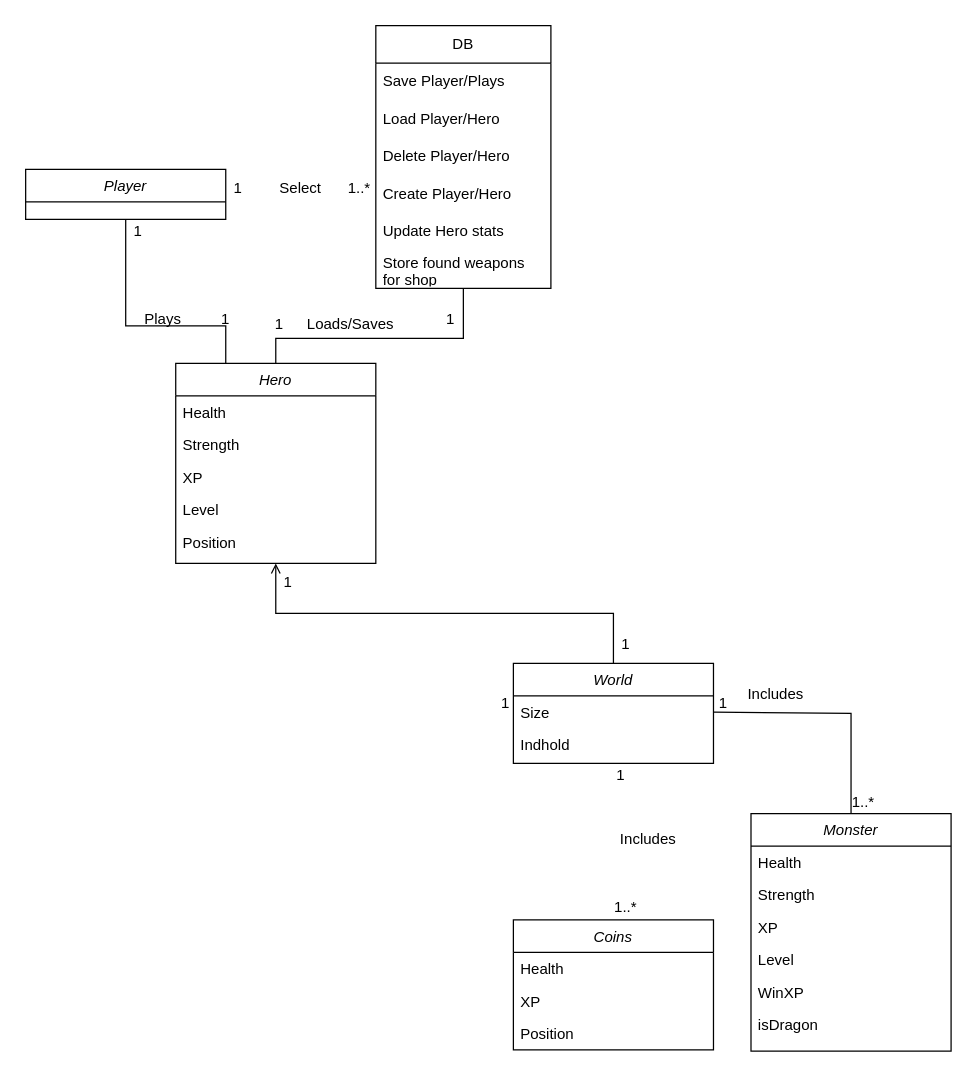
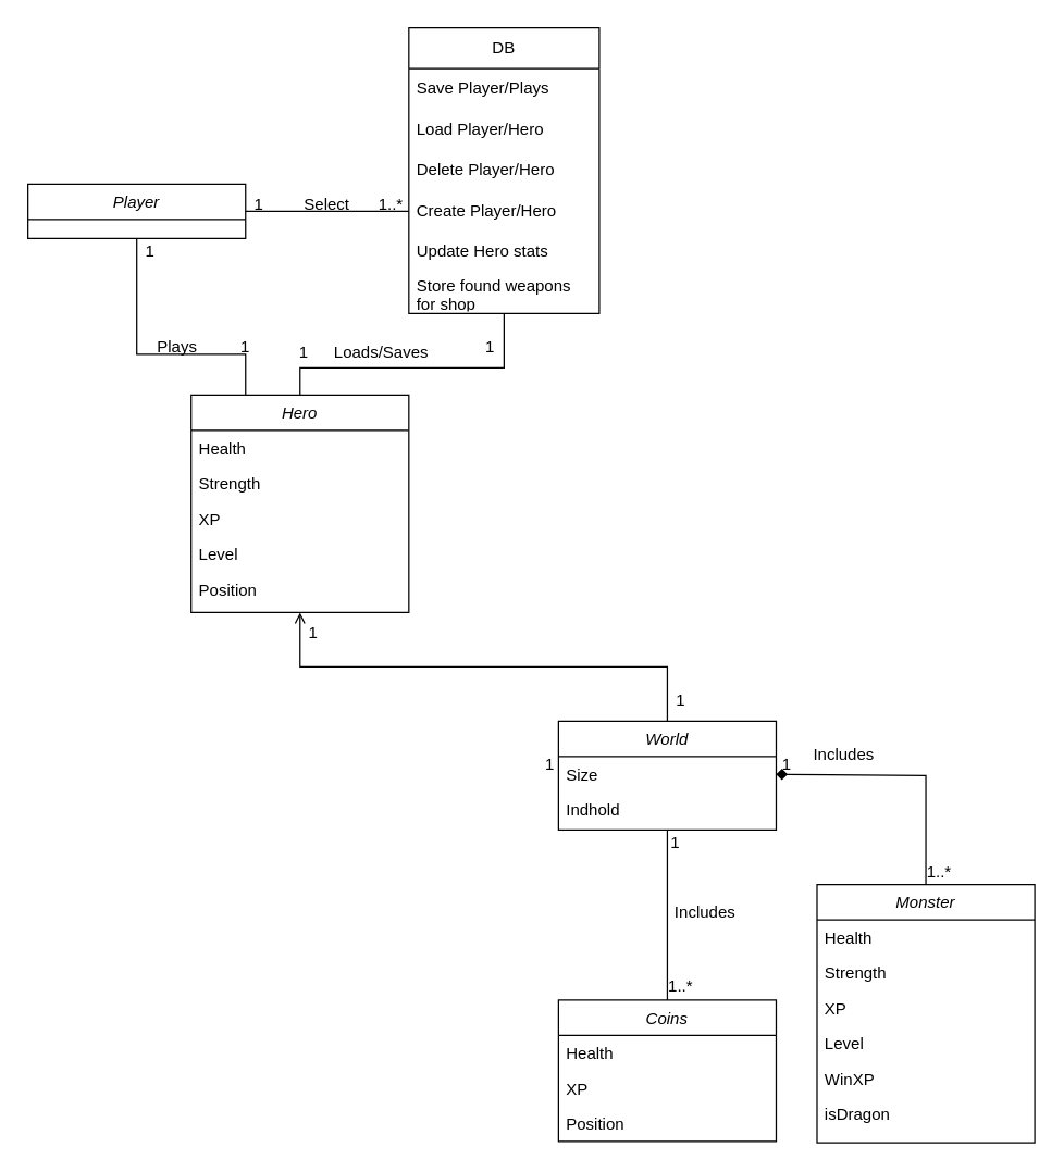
  <mxCell id="0" />
  <mxCell id="1" parent="0" />
  <mxCell id="2" value="Hero" style="swimlane;fontStyle=2;align=center;verticalAlign=top;childLayout=stackLayout;horizontal=1;startSize=26;horizontalStack=0;resizeParent=1;resizeLast=0;collapsible=1;marginBottom=0;rounded=0;shadow=0;strokeWidth=1;" parent="1" vertex="1"><mxGeometry x="140" y="290" width="160" height="160" as="geometry"><mxRectangle x="230" y="140" width="160" height="26" as="alternateBounds" /></mxGeometry></mxCell>
  <mxCell id="3" value="Health" style="text;align=left;verticalAlign=top;spacingLeft=4;spacingRight=4;overflow=hidden;rotatable=0;points=[[0,0.5],[1,0.5]];portConstraint=eastwest;" parent="2" vertex="1"><mxGeometry y="26" width="160" height="26" as="geometry" /></mxCell>
  <mxCell id="4" value="Strength" style="text;align=left;verticalAlign=top;spacingLeft=4;spacingRight=4;overflow=hidden;rotatable=0;points=[[0,0.5],[1,0.5]];portConstraint=eastwest;rounded=0;shadow=0;html=0;" parent="2" vertex="1"><mxGeometry y="52" width="160" height="26" as="geometry" /></mxCell>
  <mxCell id="5" value="XP" style="text;align=left;verticalAlign=top;spacingLeft=4;spacingRight=4;overflow=hidden;rotatable=0;points=[[0,0.5],[1,0.5]];portConstraint=eastwest;rounded=0;shadow=0;html=0;" parent="2" vertex="1"><mxGeometry y="78" width="160" height="26" as="geometry" /></mxCell>
  <mxCell id="6" value="Level" style="text;align=left;verticalAlign=top;spacingLeft=4;spacingRight=4;overflow=hidden;rotatable=0;points=[[0,0.5],[1,0.5]];portConstraint=eastwest;rounded=0;shadow=0;html=0;" parent="2" vertex="1"><mxGeometry y="104" width="160" height="26" as="geometry" /></mxCell>
  <mxCell id="7" value="Position" style="text;align=left;verticalAlign=top;spacingLeft=4;spacingRight=4;overflow=hidden;rotatable=0;points=[[0,0.5],[1,0.5]];portConstraint=eastwest;rounded=0;shadow=0;html=0;" parent="2" vertex="1"><mxGeometry y="130" width="160" height="26" as="geometry" /></mxCell>
  <mxCell id="8" value="Monster" style="swimlane;fontStyle=2;align=center;verticalAlign=top;childLayout=stackLayout;horizontal=1;startSize=26;horizontalStack=0;resizeParent=1;resizeLast=0;collapsible=1;marginBottom=0;rounded=0;shadow=0;strokeWidth=1;" parent="1" vertex="1"><mxGeometry x="600" y="650" width="160" height="190" as="geometry"><mxRectangle x="540" y="50" width="160" height="26" as="alternateBounds" /></mxGeometry></mxCell>
  <mxCell id="9" value="Health" style="text;align=left;verticalAlign=top;spacingLeft=4;spacingRight=4;overflow=hidden;rotatable=0;points=[[0,0.5],[1,0.5]];portConstraint=eastwest;" parent="8" vertex="1"><mxGeometry y="26" width="160" height="26" as="geometry" /></mxCell>
  <mxCell id="10" value="Strength" style="text;align=left;verticalAlign=top;spacingLeft=4;spacingRight=4;overflow=hidden;rotatable=0;points=[[0,0.5],[1,0.5]];portConstraint=eastwest;rounded=0;shadow=0;html=0;" parent="8" vertex="1"><mxGeometry y="52" width="160" height="26" as="geometry" /></mxCell>
  <mxCell id="11" value="XP" style="text;align=left;verticalAlign=top;spacingLeft=4;spacingRight=4;overflow=hidden;rotatable=0;points=[[0,0.5],[1,0.5]];portConstraint=eastwest;rounded=0;shadow=0;html=0;" parent="8" vertex="1"><mxGeometry y="78" width="160" height="26" as="geometry" /></mxCell>
  <mxCell id="12" value="Level" style="text;align=left;verticalAlign=top;spacingLeft=4;spacingRight=4;overflow=hidden;rotatable=0;points=[[0,0.5],[1,0.5]];portConstraint=eastwest;rounded=0;shadow=0;html=0;" parent="8" vertex="1"><mxGeometry y="104" width="160" height="26" as="geometry" /></mxCell>
  <mxCell id="13" value="WinXP" style="text;align=left;verticalAlign=top;spacingLeft=4;spacingRight=4;overflow=hidden;rotatable=0;points=[[0,0.5],[1,0.5]];portConstraint=eastwest;rounded=0;shadow=0;html=0;" parent="8" vertex="1"><mxGeometry y="130" width="160" height="26" as="geometry" /></mxCell>
  <mxCell id="14" value="isDragon" style="text;align=left;verticalAlign=top;spacingLeft=4;spacingRight=4;overflow=hidden;rotatable=0;points=[[0,0.5],[1,0.5]];portConstraint=eastwest;rounded=0;shadow=0;html=0;" parent="8" vertex="1"><mxGeometry y="156" width="160" height="26" as="geometry" /></mxCell>
  <mxCell id="15" value="World" style="swimlane;fontStyle=2;align=center;verticalAlign=top;childLayout=stackLayout;horizontal=1;startSize=26;horizontalStack=0;resizeParent=1;resizeLast=0;collapsible=1;marginBottom=0;rounded=0;shadow=0;strokeWidth=1;" parent="1" vertex="1"><mxGeometry x="410" y="530" width="160" height="80" as="geometry"><mxRectangle x="540" y="250" width="160" height="26" as="alternateBounds" /></mxGeometry></mxCell>
  <mxCell id="16" value="Size" style="text;align=left;verticalAlign=top;spacingLeft=4;spacingRight=4;overflow=hidden;rotatable=0;points=[[0,0.5],[1,0.5]];portConstraint=eastwest;" parent="15" vertex="1"><mxGeometry y="26" width="160" height="26" as="geometry" /></mxCell>
  <mxCell id="17" value="Indhold" style="text;align=left;verticalAlign=top;spacingLeft=4;spacingRight=4;overflow=hidden;rotatable=0;points=[[0,0.5],[1,0.5]];portConstraint=eastwest;" parent="15" vertex="1"><mxGeometry y="52" width="160" height="26" as="geometry" /></mxCell>
  <mxCell id="18" value="DB" style="swimlane;fontStyle=0;childLayout=stackLayout;horizontal=1;startSize=30;horizontalStack=0;resizeParent=1;resizeParentMax=0;resizeLast=0;collapsible=1;marginBottom=0;whiteSpace=wrap;html=1;" parent="1" vertex="1"><mxGeometry x="300" y="20" width="140" height="210" as="geometry"><mxRectangle x="300" y="40" width="60" height="30" as="alternateBounds" /></mxGeometry></mxCell>
  <mxCell id="19" value="Save Player/Plays" style="text;strokeColor=none;fillColor=none;align=left;verticalAlign=middle;spacingLeft=4;spacingRight=4;overflow=hidden;points=[[0,0.5],[1,0.5]];portConstraint=eastwest;rotatable=0;whiteSpace=wrap;html=1;" parent="18" vertex="1"><mxGeometry y="30" width="140" height="30" as="geometry" /></mxCell>
  <mxCell id="20" value="Load Player/Hero" style="text;strokeColor=none;fillColor=none;align=left;verticalAlign=middle;spacingLeft=4;spacingRight=4;overflow=hidden;points=[[0,0.5],[1,0.5]];portConstraint=eastwest;rotatable=0;whiteSpace=wrap;html=1;" parent="18" vertex="1"><mxGeometry y="60" width="140" height="30" as="geometry" /></mxCell>
  <mxCell id="21" value="Delete Player/Hero" style="text;strokeColor=none;fillColor=none;align=left;verticalAlign=middle;spacingLeft=4;spacingRight=4;overflow=hidden;points=[[0,0.5],[1,0.5]];portConstraint=eastwest;rotatable=0;whiteSpace=wrap;html=1;" parent="18" vertex="1"><mxGeometry y="90" width="140" height="30" as="geometry" /></mxCell>
  <mxCell id="22" value="Create Player/Hero" style="text;strokeColor=none;fillColor=none;align=left;verticalAlign=middle;spacingLeft=4;spacingRight=4;overflow=hidden;points=[[0,0.5],[1,0.5]];portConstraint=eastwest;rotatable=0;whiteSpace=wrap;html=1;" parent="18" vertex="1"><mxGeometry y="120" width="140" height="30" as="geometry" /></mxCell>
  <mxCell id="23" value="Update Hero stats" style="text;strokeColor=none;fillColor=none;align=left;verticalAlign=middle;spacingLeft=4;spacingRight=4;overflow=hidden;points=[[0,0.5],[1,0.5]];portConstraint=eastwest;rotatable=0;whiteSpace=wrap;html=1;" parent="18" vertex="1"><mxGeometry y="150" width="140" height="30" as="geometry" /></mxCell>
  <mxCell id="24" value="Store found weapons for shop" style="text;strokeColor=none;fillColor=none;align=left;verticalAlign=middle;spacingLeft=4;spacingRight=4;overflow=hidden;points=[[0,0.5],[1,0.5]];portConstraint=eastwest;rotatable=0;whiteSpace=wrap;html=1;" parent="18" vertex="1"><mxGeometry y="180" width="140" height="30" as="geometry" /></mxCell>
  <mxCell id="25" value="Player" style="swimlane;fontStyle=2;align=center;verticalAlign=top;childLayout=stackLayout;horizontal=1;startSize=26;horizontalStack=0;resizeParent=1;resizeLast=0;collapsible=1;marginBottom=0;rounded=0;shadow=0;strokeWidth=1;" parent="1" vertex="1"><mxGeometry x="20" y="135" width="160" height="40" as="geometry"><mxRectangle x="230" y="140" width="160" height="26" as="alternateBounds" /></mxGeometry></mxCell>
+ <mxCell id="26" value="" style="endArrow=none;html=1;rounded=0;exitX=1;exitY=0.5;exitDx=0;exitDy=0;entryX=0;entryY=0.5;entryDx=0;entryDy=0;" parent="1" source="25" target="22" edge="1"><mxGeometry width="50" height="50" relative="1" as="geometry"><mxPoint x="380" y="316" as="sourcePoint" /><mxPoint x="280" y="180" as="targetPoint" /></mxGeometry></mxCell>
  <mxCell id="27" value="Coins" style="swimlane;fontStyle=2;align=center;verticalAlign=top;childLayout=stackLayout;horizontal=1;startSize=26;horizontalStack=0;resizeParent=1;resizeLast=0;collapsible=1;marginBottom=0;rounded=0;shadow=0;strokeWidth=1;" parent="1" vertex="1"><mxGeometry x="410" y="735" width="160" height="104" as="geometry"><mxRectangle x="230" y="140" width="160" height="26" as="alternateBounds" /></mxGeometry></mxCell>
  <mxCell id="28" value="Health" style="text;align=left;verticalAlign=top;spacingLeft=4;spacingRight=4;overflow=hidden;rotatable=0;points=[[0,0.5],[1,0.5]];portConstraint=eastwest;" parent="27" vertex="1"><mxGeometry y="26" width="160" height="26" as="geometry" /></mxCell>
  <mxCell id="29" value="XP" style="text;align=left;verticalAlign=top;spacingLeft=4;spacingRight=4;overflow=hidden;rotatable=0;points=[[0,0.5],[1,0.5]];portConstraint=eastwest;rounded=0;shadow=0;html=0;" parent="27" vertex="1"><mxGeometry y="52" width="160" height="26" as="geometry" /></mxCell>
  <mxCell id="30" value="Position" style="text;align=left;verticalAlign=top;spacingLeft=4;spacingRight=4;overflow=hidden;rotatable=0;points=[[0,0.5],[1,0.5]];portConstraint=eastwest;rounded=0;shadow=0;html=0;" parent="27" vertex="1"><mxGeometry y="78" width="160" height="26" as="geometry" /></mxCell>
  <mxCell id="31" value="" style="endArrow=none;html=1;rounded=0;entryX=0.5;entryY=0;entryDx=0;entryDy=0;exitX=0.5;exitY=1;exitDx=0;exitDy=0;" parent="1" source="18" target="2" edge="1"><mxGeometry width="50" height="50" relative="1" as="geometry"><mxPoint x="400" y="260" as="sourcePoint" /><mxPoint x="590" y="155.01" as="targetPoint" /><Array as="points"><mxPoint x="370" y="270" /><mxPoint x="220" y="270" /></Array></mxGeometry></mxCell>
- <mxCell id="33" value="" style="endArrow=none;html=1;rounded=0;exitX=0.5;exitY=0;exitDx=0;exitDy=0;entryX=1;entryY=0.5;entryDx=0;entryDy=0;" parent="1" source="8" target="16" edge="1"><mxGeometry width="50" height="50" relative="1" as="geometry"><mxPoint x="320" y="670" as="sourcePoint" /><mxPoint x="430" y="589" as="targetPoint" /><Array as="points"><mxPoint x="680" y="570" /></Array></mxGeometry></mxCell>
+ <mxCell id="32" value="" style="endArrow=none;html=1;rounded=0;exitX=0.5;exitY=0;exitDx=0;exitDy=0;entryX=0.5;entryY=1;entryDx=0;entryDy=0;" parent="1" source="27" target="15" edge="1"><mxGeometry width="50" height="50" relative="1" as="geometry"><mxPoint x="310" y="660" as="sourcePoint" /><mxPoint x="420" y="579" as="targetPoint" /></mxGeometry></mxCell>
+ <mxCell id="33" value="" style="endArrow=diamond;html=1;rounded=0;exitX=0.5;exitY=0;exitDx=0;exitDy=0;entryX=1;entryY=0.5;entryDx=0;entryDy=0;" parent="1" source="8" target="16" edge="1"><mxGeometry width="50" height="50" relative="1" as="geometry"><mxPoint x="320" y="670" as="sourcePoint" /><mxPoint x="430" y="589" as="targetPoint" /><Array as="points"><mxPoint x="680" y="570" /></Array></mxGeometry></mxCell>
  <mxCell id="34" value="" style="endArrow=open;html=1;rounded=0;exitX=0.5;exitY=0;exitDx=0;exitDy=0;entryX=0.5;entryY=1;entryDx=0;entryDy=0;" parent="1" source="15" target="2" edge="1"><mxGeometry width="50" height="50" relative="1" as="geometry"><mxPoint x="390" y="390" as="sourcePoint" /><mxPoint x="440" y="340" as="targetPoint" /><Array as="points"><mxPoint x="490" y="490" /><mxPoint x="220" y="490" /></Array></mxGeometry></mxCell>
  <mxCell id="35" value="Select" style="text;html=1;align=center;verticalAlign=middle;whiteSpace=wrap;rounded=0;" parent="1" vertex="1"><mxGeometry x="210" y="135" width="60" height="30" as="geometry" /></mxCell>
  <mxCell id="36" value="1" style="text;html=1;align=center;verticalAlign=middle;whiteSpace=wrap;rounded=0;" parent="1" vertex="1"><mxGeometry x="160" y="135" width="60" height="30" as="geometry" /></mxCell>
  <mxCell id="37" value="1..*" style="text;html=1;align=center;verticalAlign=middle;whiteSpace=wrap;rounded=0;" parent="1" vertex="1"><mxGeometry x="257" y="135" width="60" height="30" as="geometry" /></mxCell>
  <mxCell id="38" value="1" style="text;html=1;align=center;verticalAlign=middle;whiteSpace=wrap;rounded=0;" parent="1" vertex="1"><mxGeometry x="330" y="240" width="60" height="30" as="geometry" /></mxCell>
  <mxCell id="39" value="1" style="text;html=1;align=center;verticalAlign=middle;whiteSpace=wrap;rounded=0;" parent="1" vertex="1"><mxGeometry x="193" y="244" width="60" height="30" as="geometry" /></mxCell>
  <mxCell id="40" value="Includes" style="text;html=1;align=center;verticalAlign=middle;whiteSpace=wrap;rounded=0;" parent="1" vertex="1"><mxGeometry x="590" y="540" width="60" height="30" as="geometry" /></mxCell>
  <mxCell id="41" value="Includes" style="text;html=1;align=center;verticalAlign=middle;whiteSpace=wrap;rounded=0;" parent="1" vertex="1"><mxGeometry x="488" y="656" width="60" height="30" as="geometry" /></mxCell>
  <mxCell id="42" value="1" style="text;html=1;align=center;verticalAlign=middle;whiteSpace=wrap;rounded=0;" parent="1" vertex="1"><mxGeometry x="374" y="547" width="60" height="30" as="geometry" /></mxCell>
  <mxCell id="43" value="1" style="text;html=1;align=center;verticalAlign=middle;whiteSpace=wrap;rounded=0;" parent="1" vertex="1"><mxGeometry x="548" y="547" width="60" height="30" as="geometry" /></mxCell>
  <mxCell id="44" value="1" style="text;html=1;align=center;verticalAlign=middle;whiteSpace=wrap;rounded=0;" parent="1" vertex="1"><mxGeometry x="466" y="605" width="60" height="30" as="geometry" /></mxCell>
  <mxCell id="45" value="1..*" style="text;html=1;align=center;verticalAlign=middle;whiteSpace=wrap;rounded=0;" parent="1" vertex="1"><mxGeometry x="470" y="710" width="60" height="30" as="geometry" /></mxCell>
  <mxCell id="46" value="1..*" style="text;html=1;align=center;verticalAlign=middle;whiteSpace=wrap;rounded=0;" parent="1" vertex="1"><mxGeometry x="660" y="626" width="60" height="30" as="geometry" /></mxCell>
  <mxCell id="47" value="" style="endArrow=none;html=1;rounded=0;entryX=0.5;entryY=1;entryDx=0;entryDy=0;exitX=0.25;exitY=0;exitDx=0;exitDy=0;" parent="1" source="2" target="25" edge="1"><mxGeometry width="50" height="50" relative="1" as="geometry"><mxPoint x="100" y="280" as="sourcePoint" /><mxPoint x="120" y="220" as="targetPoint" /><Array as="points"><mxPoint x="180" y="260" /><mxPoint x="100" y="260" /></Array></mxGeometry></mxCell>
  <mxCell id="48" value="1" style="text;html=1;align=center;verticalAlign=middle;whiteSpace=wrap;rounded=0;" parent="1" vertex="1"><mxGeometry x="150" y="240" width="60" height="30" as="geometry" /></mxCell>
  <mxCell id="49" value="1" style="text;html=1;align=center;verticalAlign=middle;whiteSpace=wrap;rounded=0;" parent="1" vertex="1"><mxGeometry x="80" y="170" width="60" height="30" as="geometry" /></mxCell>
  <mxCell id="50" value="Plays" style="text;html=1;align=center;verticalAlign=middle;whiteSpace=wrap;rounded=0;" parent="1" vertex="1"><mxGeometry x="100" y="240" width="60" height="30" as="geometry" /></mxCell>
  <mxCell id="51" value="Loads/Saves" style="text;html=1;align=center;verticalAlign=middle;whiteSpace=wrap;rounded=0;" parent="1" vertex="1"><mxGeometry x="250" y="244" width="60" height="30" as="geometry" /></mxCell>
  <mxCell id="52" value="1" style="text;html=1;align=center;verticalAlign=middle;whiteSpace=wrap;rounded=0;" parent="1" vertex="1"><mxGeometry x="470" y="500" width="60" height="30" as="geometry" /></mxCell>
  <mxCell id="53" value="1" style="text;html=1;align=center;verticalAlign=middle;whiteSpace=wrap;rounded=0;" parent="1" vertex="1"><mxGeometry x="200" y="450" width="60" height="30" as="geometry" /></mxCell>
